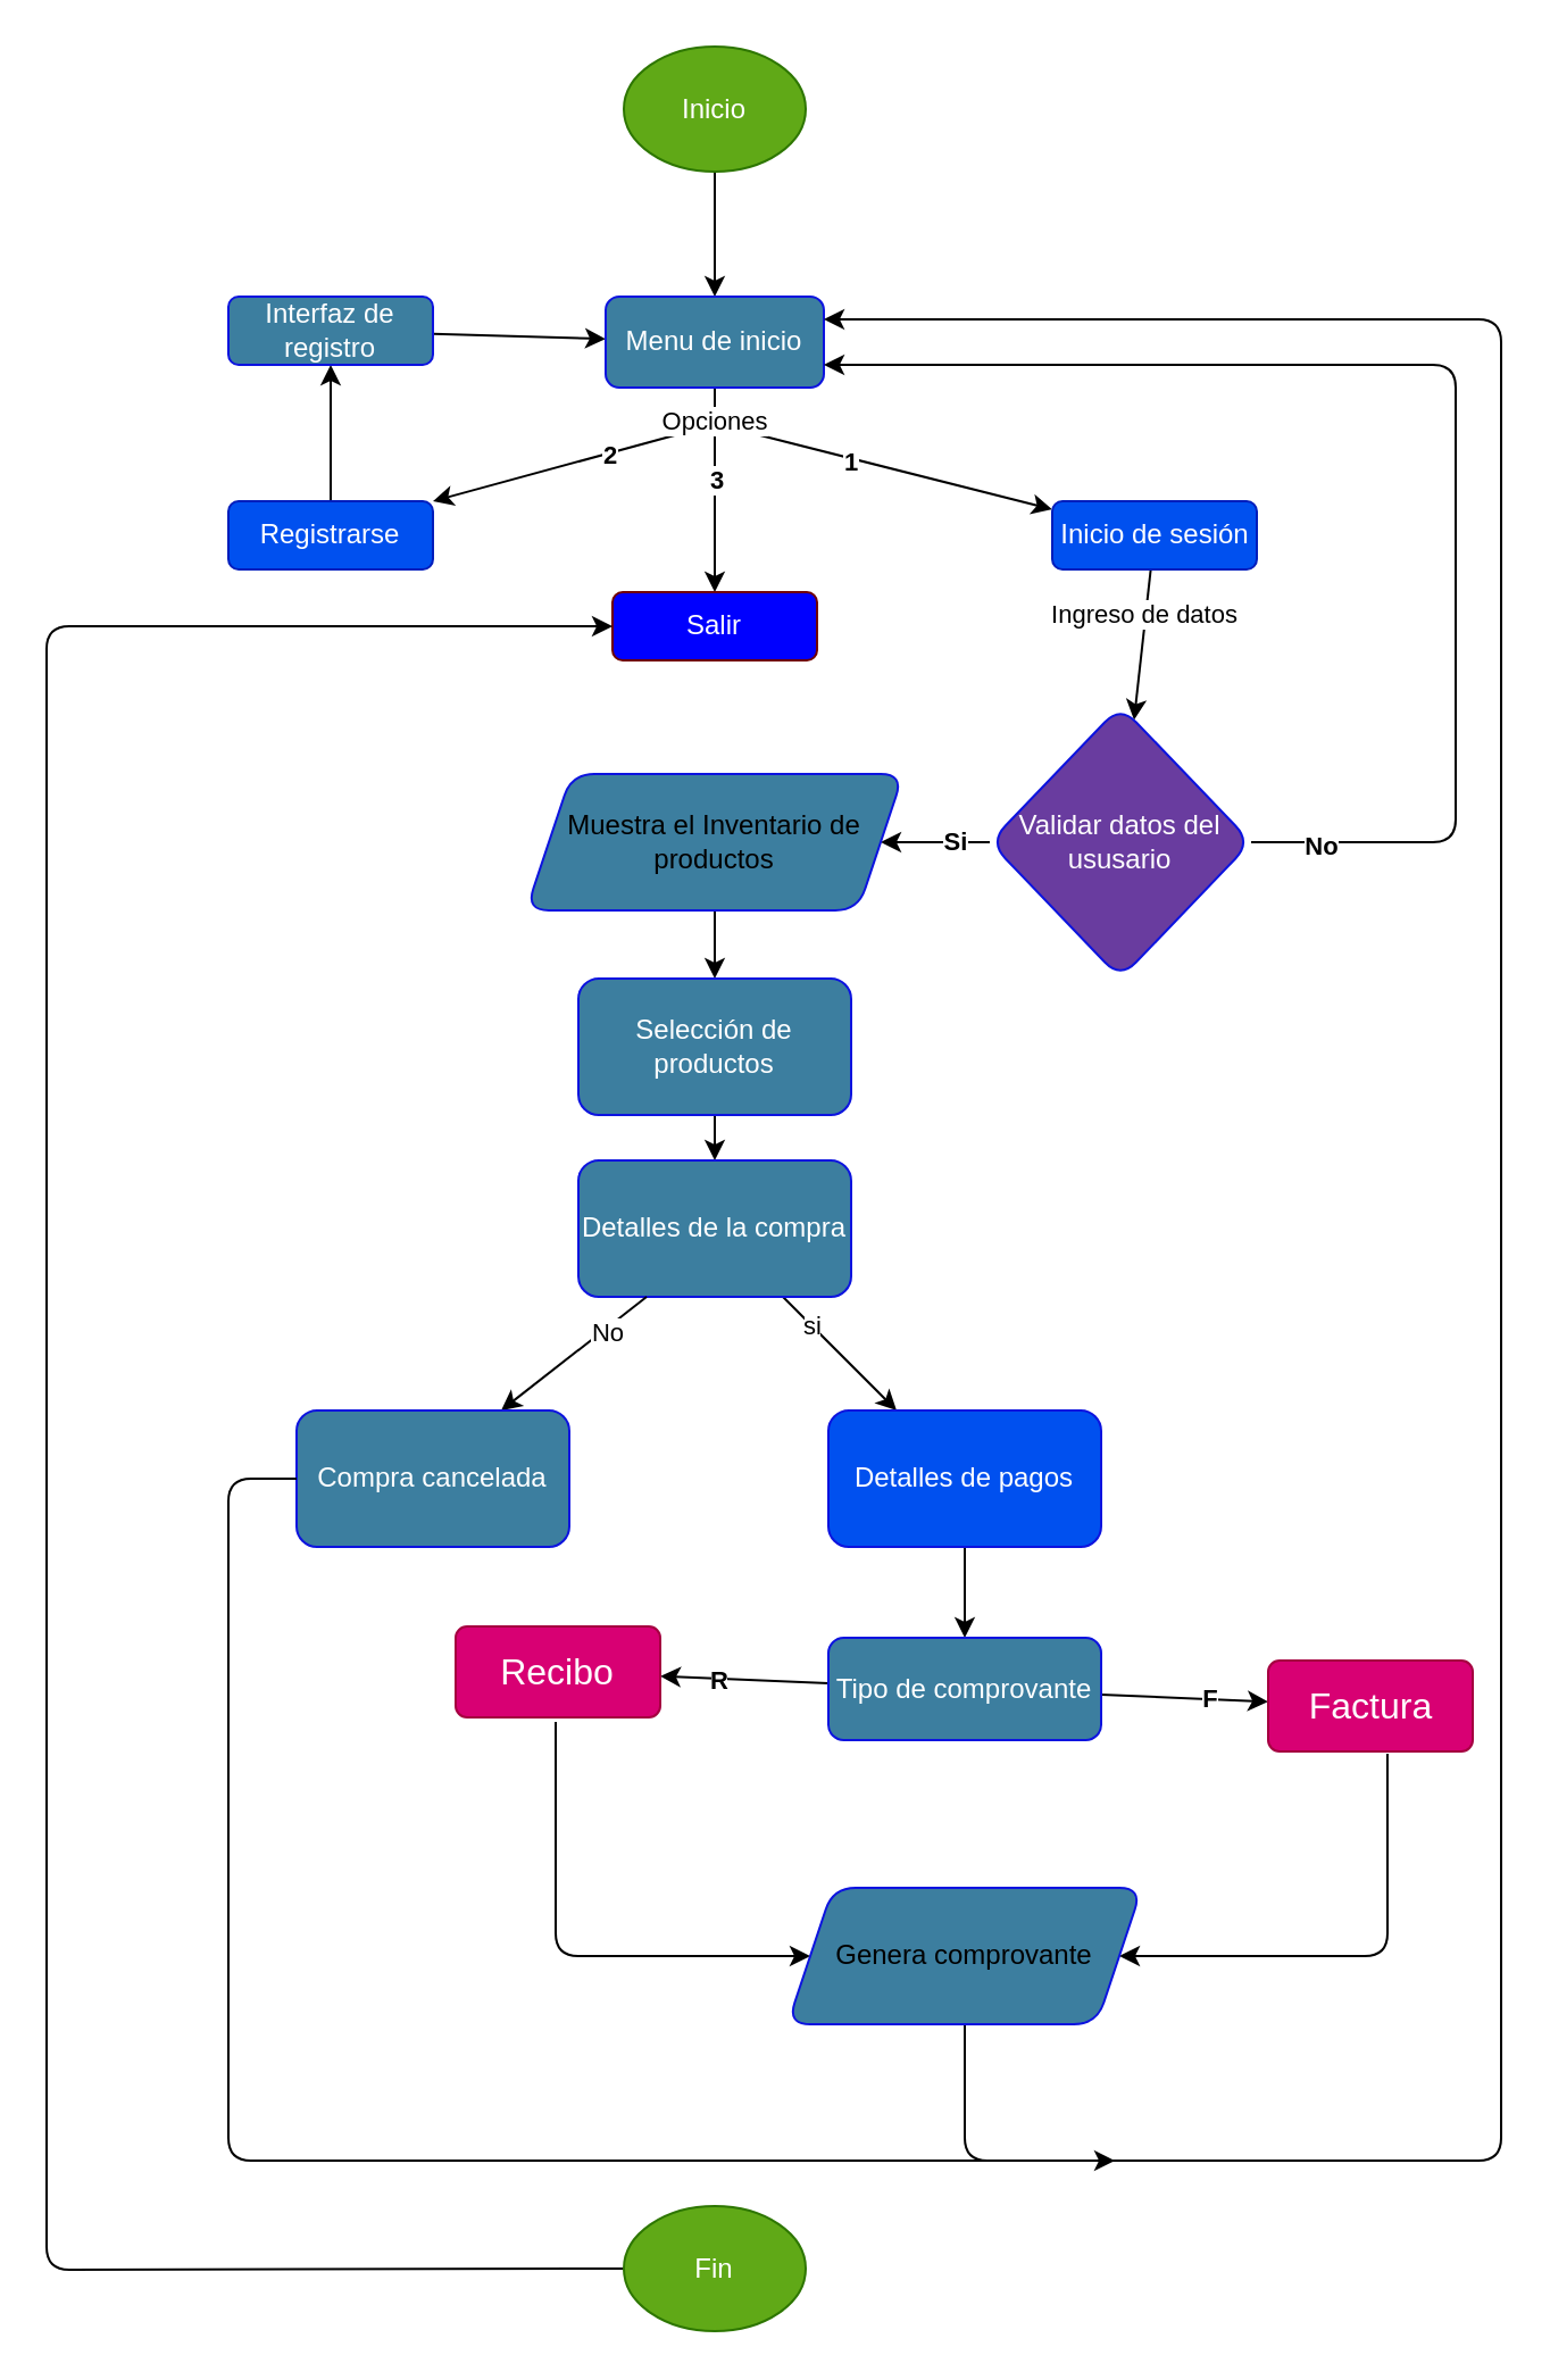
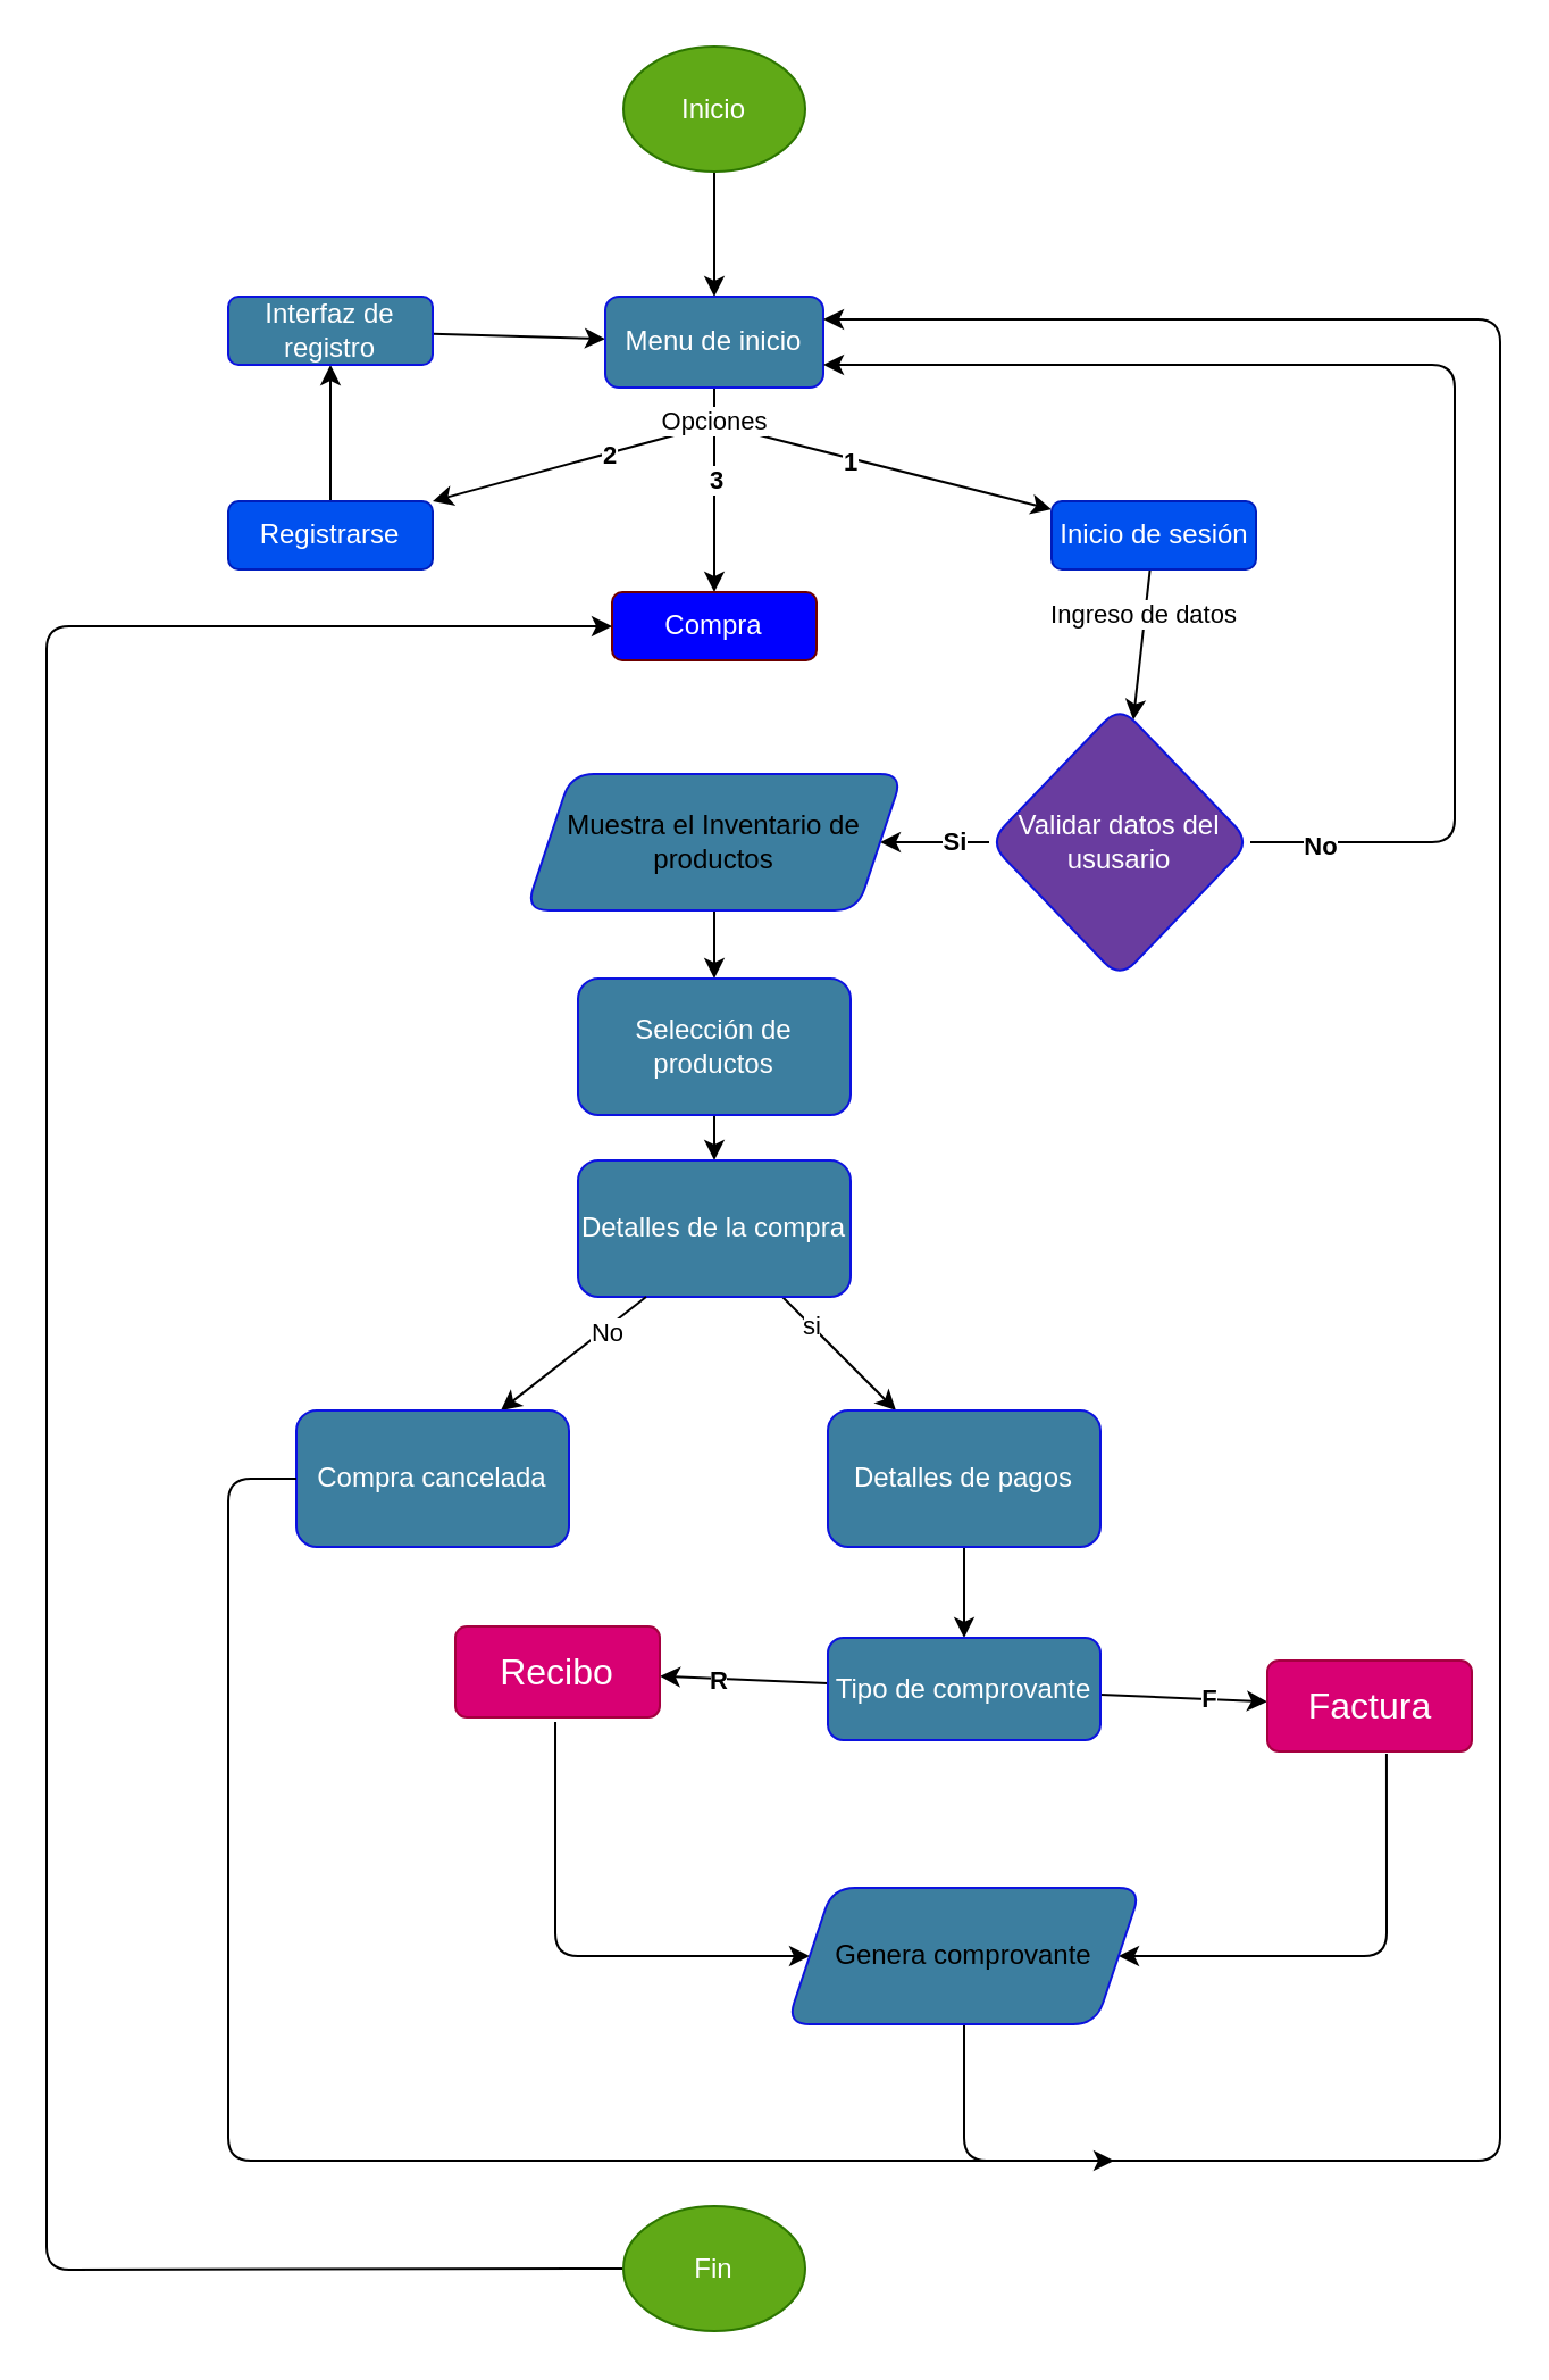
  <mxCell id="0" />
  <mxCell id="1" parent="0" />
  <mxCell id="2" value="" style="endArrow=classic;html=1;entryX=1;entryY=0;entryDx=0;entryDy=0;" parent="1" target="13" edge="1"><mxGeometry width="50" height="50" relative="1" as="geometry"><mxPoint x="300" y="190" as="sourcePoint" /><mxPoint x="360" y="120" as="targetPoint" /><Array as="points" /></mxGeometry></mxCell>
  <mxCell id="3" value="&lt;b&gt;2&lt;/b&gt;" style="edgeLabel;html=1;align=center;verticalAlign=middle;resizable=0;points=[];" parent="2" vertex="1" connectable="0"><mxGeometry x="-0.401" y="1" relative="1" as="geometry"><mxPoint as="offset" /></mxGeometry></mxCell>
  <mxCell id="4" value="" style="endArrow=classic;html=1;" parent="1" target="11" edge="1"><mxGeometry width="50" height="50" relative="1" as="geometry"><mxPoint x="330" y="190" as="sourcePoint" /><mxPoint x="280" y="120" as="targetPoint" /></mxGeometry></mxCell>
  <mxCell id="5" value="&lt;b&gt;1&lt;/b&gt;" style="edgeLabel;html=1;align=center;verticalAlign=middle;resizable=0;points=[];" parent="4" vertex="1" connectable="0"><mxGeometry x="-0.34" y="-2" relative="1" as="geometry"><mxPoint as="offset" /></mxGeometry></mxCell>
  <mxCell id="6" value="" style="endArrow=classic;html=1;exitX=0.5;exitY=1;exitDx=0;exitDy=0;entryX=0.5;entryY=0;entryDx=0;entryDy=0;" parent="1" source="18" target="14" edge="1"><mxGeometry width="50" height="50" relative="1" as="geometry"><mxPoint x="314" y="160" as="sourcePoint" /><mxPoint x="440" y="120" as="targetPoint" /></mxGeometry></mxCell>
  <mxCell id="7" value="&lt;b&gt;3&lt;/b&gt;" style="edgeLabel;html=1;align=center;verticalAlign=middle;resizable=0;points=[];" parent="6" vertex="1" connectable="0"><mxGeometry x="-0.385" y="-1" relative="1" as="geometry"><mxPoint x="1" y="12" as="offset" /></mxGeometry></mxCell>
  <mxCell id="8" value="Opciones" style="edgeLabel;html=1;align=center;verticalAlign=middle;resizable=0;points=[];" parent="6" vertex="1" connectable="0"><mxGeometry x="-0.689" y="-1" relative="1" as="geometry"><mxPoint as="offset" /></mxGeometry></mxCell>
  <mxCell id="9" value="" style="edgeStyle=none;html=1;" parent="1" source="11" target="27" edge="1"><mxGeometry relative="1" as="geometry" /></mxCell>
  <mxCell id="10" value="Ingreso de datos" style="edgeLabel;html=1;align=center;verticalAlign=middle;resizable=0;points=[];" parent="9" vertex="1" connectable="0"><mxGeometry x="-0.4" y="-1" relative="1" as="geometry"><mxPoint as="offset" /></mxGeometry></mxCell>
  <mxCell id="11" value="Inicio de sesión" style="rounded=1;whiteSpace=wrap;html=1;shadow=0;fillColor=#0050ef;strokeColor=#001DBC;fontColor=#ffffff;" parent="1" vertex="1"><mxGeometry x="462.5" y="220" width="90" height="30" as="geometry" /></mxCell>
  <mxCell id="12" value="" style="edgeStyle=none;html=1;" parent="1" source="13" target="16" edge="1"><mxGeometry relative="1" as="geometry" /></mxCell>
  <mxCell id="13" value="Registrarse" style="rounded=1;whiteSpace=wrap;html=1;shadow=0;fillColor=#0050ef;strokeColor=#001DBC;fontColor=#ffffff;" parent="1" vertex="1"><mxGeometry x="100" y="220" width="90" height="30" as="geometry" /></mxCell>
- <mxCell id="14" value="Salir" style="rounded=1;whiteSpace=wrap;html=1;shadow=0;fillColor=#0000FF;strokeColor=#6F0000;fontColor=#ffffff;" parent="1" vertex="1"><mxGeometry x="269" y="260" width="90" height="30" as="geometry" /></mxCell>
+ <mxCell id="14" value="Compra" style="rounded=1;whiteSpace=wrap;html=1;shadow=0;fillColor=#0000FF;strokeColor=#6F0000;fontColor=#ffffff;" parent="1" vertex="1"><mxGeometry x="269" y="260" width="90" height="30" as="geometry" /></mxCell>
  <mxCell id="15" value="" style="edgeStyle=none;html=1;" parent="1" source="16" target="18" edge="1"><mxGeometry relative="1" as="geometry" /></mxCell>
  <mxCell id="16" value="Interfaz de registro" style="rounded=1;whiteSpace=wrap;html=1;shadow=0;fillColor=#3c7e9f;strokeColor=#0c13df;fontColor=#ffffff;" parent="1" vertex="1"><mxGeometry x="100" y="130" width="90" height="30" as="geometry" /></mxCell>
  <mxCell id="17" value="" style="edgeStyle=none;html=1;entryX=0.5;entryY=0;entryDx=0;entryDy=0;exitX=0.5;exitY=1;exitDx=0;exitDy=0;" parent="1" source="19" target="18" edge="1"><mxGeometry relative="1" as="geometry"><mxPoint x="350" y="80" as="sourcePoint" /></mxGeometry></mxCell>
  <mxCell id="18" value="Menu de inicio" style="whiteSpace=wrap;html=1;fillColor=#3c7e9f;strokeColor=#0c13df;fontColor=#ffffff;rounded=1;shadow=0;" parent="1" vertex="1"><mxGeometry x="266" y="130" width="96" height="40" as="geometry" /></mxCell>
  <mxCell id="19" value="Inicio" style="ellipse;whiteSpace=wrap;html=1;fillColor=#60a917;strokeColor=#2D7600;fontColor=#ffffff;rounded=1;shadow=0;" parent="1" vertex="1"><mxGeometry x="274" y="20" width="80" height="55" as="geometry" /></mxCell>
  <mxCell id="20" value="" style="edgeStyle=none;html=1;exitX=0.5;exitY=1;exitDx=0;exitDy=0;" parent="1" source="46" target="22" edge="1"><mxGeometry relative="1" as="geometry"><mxPoint x="314" y="400" as="sourcePoint" /></mxGeometry></mxCell>
  <mxCell id="21" value="" style="edgeStyle=none;html=1;" parent="1" source="22" target="30" edge="1"><mxGeometry relative="1" as="geometry" /></mxCell>
  <mxCell id="22" value="Selección de productos" style="whiteSpace=wrap;html=1;fillColor=#3c7e9f;strokeColor=#0c13df;fontColor=#ffffff;rounded=1;shadow=0;" parent="1" vertex="1"><mxGeometry x="254" y="430" width="120" height="60" as="geometry" /></mxCell>
  <mxCell id="23" value="" style="edgeStyle=none;html=1;entryX=1;entryY=0.5;entryDx=0;entryDy=0;" parent="1" source="27" target="46" edge="1"><mxGeometry relative="1" as="geometry"><mxPoint x="374" y="370" as="targetPoint" /></mxGeometry></mxCell>
  <mxCell id="24" value="&lt;b&gt;Si&lt;/b&gt;" style="edgeLabel;html=1;align=center;verticalAlign=middle;resizable=0;points=[];" parent="23" vertex="1" connectable="0"><mxGeometry x="-0.344" y="-1" relative="1" as="geometry"><mxPoint as="offset" /></mxGeometry></mxCell>
  <mxCell id="25" value="" style="edgeStyle=none;html=1;entryX=1;entryY=0.75;entryDx=0;entryDy=0;" parent="1" source="27" target="18" edge="1"><mxGeometry relative="1" as="geometry"><mxPoint x="640" y="140" as="targetPoint" /><Array as="points"><mxPoint x="640" y="370" /><mxPoint x="640" y="160" /></Array></mxGeometry></mxCell>
  <mxCell id="26" value="&lt;b&gt;No&lt;/b&gt;" style="edgeLabel;html=1;align=center;verticalAlign=middle;resizable=0;points=[];" parent="25" vertex="1" connectable="0"><mxGeometry x="-0.895" y="-1" relative="1" as="geometry"><mxPoint as="offset" /></mxGeometry></mxCell>
  <mxCell id="27" value="Validar datos del ususario" style="rhombus;whiteSpace=wrap;html=1;fillColor=#693c9f;strokeColor=#0c13df;fontColor=#ffffff;rounded=1;shadow=0;" parent="1" vertex="1"><mxGeometry x="435" y="310" width="115" height="120" as="geometry" /></mxCell>
  <mxCell id="28" value="" style="edgeStyle=none;html=1;" parent="1" source="30" target="32" edge="1"><mxGeometry relative="1" as="geometry" /></mxCell>
  <mxCell id="29" value="si" style="edgeLabel;html=1;align=center;verticalAlign=middle;resizable=0;points=[];" vertex="1" connectable="0" parent="28"><mxGeometry x="-0.52" relative="1" as="geometry"><mxPoint as="offset" /></mxGeometry></mxCell>
  <mxCell id="30" value="Detalles de la compra" style="whiteSpace=wrap;html=1;fillColor=#3c7e9f;strokeColor=#0c13df;fontColor=#ffffff;rounded=1;shadow=0;" parent="1" vertex="1"><mxGeometry x="254" y="510" width="120" height="60" as="geometry" /></mxCell>
  <mxCell id="31" value="" style="edgeStyle=none;html=1;" parent="1" source="32" target="37" edge="1"><mxGeometry relative="1" as="geometry" /></mxCell>
- <mxCell id="32" value="Detalles de pagos" style="whiteSpace=wrap;html=1;fillColor=#0050ef;strokeColor=#0c13df;fontColor=#ffffff;rounded=1;shadow=0;" parent="1" vertex="1"><mxGeometry x="364" y="620" width="120" height="60" as="geometry" /></mxCell>
+ <mxCell id="32" value="Detalles de pagos" style="whiteSpace=wrap;html=1;fillColor=#3c7e9f;strokeColor=#0c13df;fontColor=#ffffff;rounded=1;shadow=0;" parent="1" vertex="1"><mxGeometry x="364" y="620" width="120" height="60" as="geometry" /></mxCell>
  <mxCell id="33" value="" style="edgeStyle=none;html=1;" parent="1" source="37" target="39" edge="1"><mxGeometry relative="1" as="geometry" /></mxCell>
  <mxCell id="34" value="&lt;b&gt;R&lt;/b&gt;" style="edgeLabel;html=1;align=center;verticalAlign=middle;resizable=0;points=[];" parent="33" vertex="1" connectable="0"><mxGeometry x="0.324" y="1" relative="1" as="geometry"><mxPoint as="offset" /></mxGeometry></mxCell>
  <mxCell id="35" value="" style="edgeStyle=none;html=1;" parent="1" source="37" target="38" edge="1"><mxGeometry relative="1" as="geometry" /></mxCell>
  <mxCell id="36" value="&lt;b&gt;F&lt;/b&gt;" style="edgeLabel;html=1;align=center;verticalAlign=middle;resizable=0;points=[];" parent="35" vertex="1" connectable="0"><mxGeometry x="0.306" y="1" relative="1" as="geometry"><mxPoint as="offset" /></mxGeometry></mxCell>
  <mxCell id="37" value="Tipo de comprovante" style="whiteSpace=wrap;html=1;fillColor=#3c7e9f;strokeColor=#0c13df;fontColor=#ffffff;rounded=1;shadow=0;" parent="1" vertex="1"><mxGeometry x="364" y="720" width="120" height="45" as="geometry" /></mxCell>
  <mxCell id="38" value="Factura&lt;span style=&quot;color: rgba(0, 0, 0, 0); font-family: monospace; font-size: 0px; text-align: start;&quot;&gt;%3CmxGraphModel%3E%3Croot%3E%3CmxCell%20id%3D%220%22%2F%3E%3CmxCell%20id%3D%221%22%20parent%3D%220%22%2F%3E%3CmxCell%20id%3D%222%22%20value%3D%22%22%20style%3D%22rounded%3D1%3BwhiteSpace%3Dwrap%3Bhtml%3D1%3Bshadow%3D0%3BfillColor%3D%23437f9d%3BgradientColor%3Dnone%3B%22%20vertex%3D%221%22%20parent%3D%221%22%3E%3CmxGeometry%20x%3D%22420%22%20y%3D%22120%22%20width%3D%2290%22%20height%3D%2230%22%20as%3D%22geometry%22%2F%3E%3C%2FmxCell%3E%3C%2Froot%3E%3C%2FmxGraphModel%3E&lt;/span&gt;" style="html=1;shadow=0;dashed=0;shape=mxgraph.bootstrap.rrect;rSize=5;strokeColor=#A50040;strokeWidth=1;fillColor=#d80073;fontColor=#ffffff;whiteSpace=wrap;align=center;verticalAlign=middle;spacingLeft=0;fontStyle=0;fontSize=16;spacing=5;rounded=1;" parent="1" vertex="1"><mxGeometry x="557.5" y="730" width="90" height="40" as="geometry" /></mxCell>
  <mxCell id="39" value="Recibo" style="html=1;shadow=0;dashed=0;shape=mxgraph.bootstrap.rrect;rSize=5;strokeColor=#A50040;strokeWidth=1;fillColor=#d80073;fontColor=#ffffff;whiteSpace=wrap;align=center;verticalAlign=middle;spacingLeft=0;fontStyle=0;fontSize=16;spacing=5;rounded=1;" parent="1" vertex="1"><mxGeometry x="200" y="715" width="90" height="40" as="geometry" /></mxCell>
  <mxCell id="40" value="" style="endArrow=classic;html=1;exitX=0.489;exitY=1.05;exitDx=0;exitDy=0;exitPerimeter=0;entryX=0;entryY=0.5;entryDx=0;entryDy=0;" parent="1" source="39" target="45" edge="1"><mxGeometry width="50" height="50" relative="1" as="geometry"><mxPoint x="400" y="800" as="sourcePoint" /><mxPoint x="364" y="860" as="targetPoint" /><Array as="points"><mxPoint x="244" y="860" /></Array></mxGeometry></mxCell>
  <mxCell id="41" value="" style="endArrow=classic;html=1;exitX=0.583;exitY=1.025;exitDx=0;exitDy=0;exitPerimeter=0;" parent="1" source="38" target="45" edge="1"><mxGeometry width="50" height="50" relative="1" as="geometry"><mxPoint x="400" y="800" as="sourcePoint" /><mxPoint x="484" y="860" as="targetPoint" /><Array as="points"><mxPoint x="610" y="860" /></Array></mxGeometry></mxCell>
  <mxCell id="42" value="" style="edgeStyle=none;html=1;entryX=0;entryY=0.5;entryDx=0;entryDy=0;" parent="1" source="43" target="14" edge="1"><mxGeometry relative="1" as="geometry"><mxPoint x="20" y="880" as="targetPoint" /><Array as="points"><mxPoint x="20" y="998" /><mxPoint x="20" y="275" /></Array></mxGeometry></mxCell>
  <mxCell id="43" value="Fin" style="ellipse;whiteSpace=wrap;html=1;fillColor=#60a917;strokeColor=#2D7600;fontColor=#ffffff;rounded=1;shadow=0;" parent="1" vertex="1"><mxGeometry x="274" y="970" width="80" height="55" as="geometry" /></mxCell>
  <mxCell id="44" value="" style="endArrow=classic;html=1;entryX=1;entryY=0.25;entryDx=0;entryDy=0;" parent="1" source="45" target="18" edge="1"><mxGeometry width="50" height="50" relative="1" as="geometry"><mxPoint x="314" y="890" as="sourcePoint" /><mxPoint x="660" y="130" as="targetPoint" /><Array as="points"><mxPoint x="424" y="950" /><mxPoint x="660" y="950" /><mxPoint x="660" y="140" /></Array></mxGeometry></mxCell>
  <mxCell id="45" value="Genera comprovante" style="shape=parallelogram;perimeter=parallelogramPerimeter;whiteSpace=wrap;html=1;fixedSize=1;rounded=1;shadow=0;strokeColor=#0c13df;fillColor=#3c7e9f;gradientColor=none;" parent="1" vertex="1"><mxGeometry x="346" y="830" width="156" height="60" as="geometry" /></mxCell>
  <mxCell id="46" value="Muestra el Inventario de productos" style="shape=parallelogram;perimeter=parallelogramPerimeter;whiteSpace=wrap;html=1;fixedSize=1;rounded=1;shadow=0;strokeColor=#0c13df;fillColor=#3c7e9f;gradientColor=none;" parent="1" vertex="1"><mxGeometry x="231" y="340" width="166" height="60" as="geometry" /></mxCell>
  <mxCell id="47" value="" style="edgeStyle=none;html=1;exitX=0.25;exitY=1;exitDx=0;exitDy=0;entryX=0.75;entryY=0;entryDx=0;entryDy=0;" edge="1" parent="1" source="30" target="49"><mxGeometry relative="1" as="geometry"><mxPoint x="310" y="630" as="targetPoint" /></mxGeometry></mxCell>
  <mxCell id="48" value="No" style="edgeLabel;html=1;align=center;verticalAlign=middle;resizable=0;points=[];" vertex="1" connectable="0" parent="47"><mxGeometry x="0.499" y="2" relative="1" as="geometry"><mxPoint x="29" y="-24" as="offset" /></mxGeometry></mxCell>
  <mxCell id="49" value="Compra cancelada" style="whiteSpace=wrap;html=1;fillColor=#3c7e9f;strokeColor=#0c13df;fontColor=#ffffff;rounded=1;shadow=0;" vertex="1" parent="1"><mxGeometry x="130" y="620" width="120" height="60" as="geometry" /></mxCell>
  <mxCell id="50" value="" style="endArrow=classic;html=1;exitX=0;exitY=0.5;exitDx=0;exitDy=0;" edge="1" parent="1" source="49"><mxGeometry width="50" height="50" relative="1" as="geometry"><mxPoint x="290" y="760" as="sourcePoint" /><mxPoint x="490" y="950" as="targetPoint" /><Array as="points"><mxPoint x="100" y="650" /><mxPoint x="100" y="950" /></Array></mxGeometry></mxCell>
